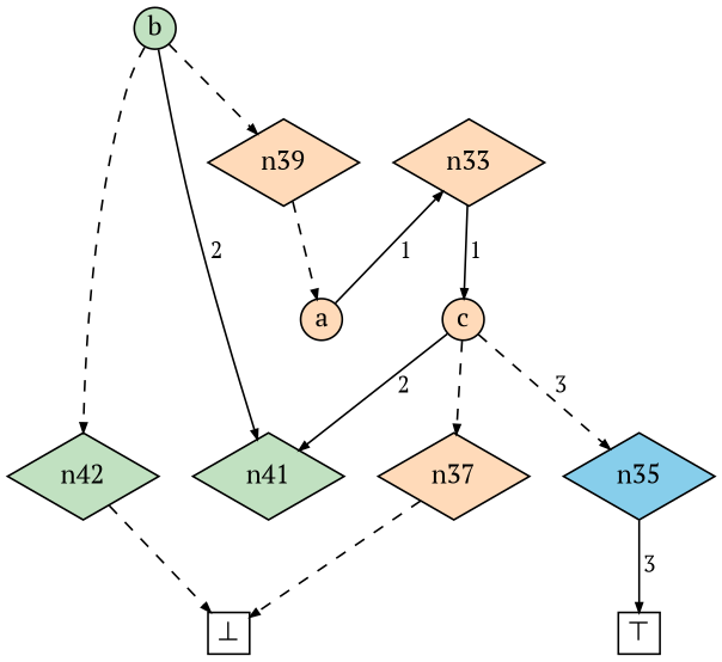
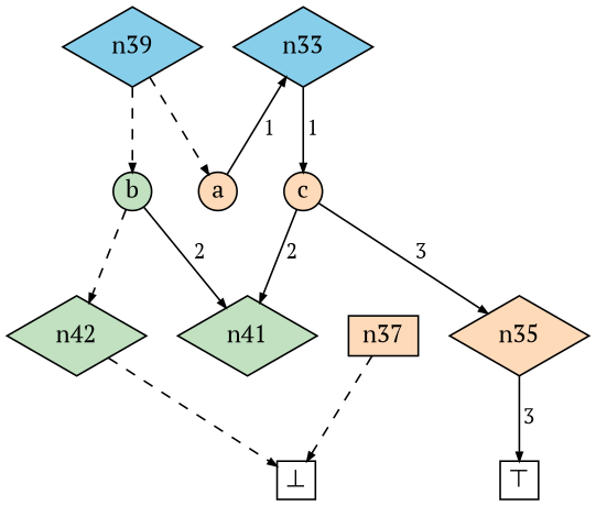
  digraph {
    fontname="PT Serif"
    node [fillcolor=peachpuff fontname="PT Serif" shape=diamond style=filled]
    edge [arrowhead=normal arrowsize=0.5 color="#555" fontname="PT Serif"]
-   n35 [fillcolor=skyblue height=0.15 width=0.15]
-   n37 [height=0.15 width=0.15]
+   n35 [height=0.15 width=0.15]
+   n37 [height=0.15 shape=box width=0.15]
    n41 [fillcolor="#C1E1C1" height=0.15 width=0.15]
    n42 [fillcolor="#C1E1C1" height=0.15 width=0.15]
    n32 [fixedsize=true label=a shape=circle width=0.3]
-   n33 [height=0.15 width=0.15]
-   n39 [height=0.15 width=0.15]
+   n33 [fillcolor=skyblue height=0.15 width=0.15]
+   n39 [fillcolor=skyblue height=0.15 width=0.15]
    n40 [fillcolor="#C1E1C1" fixedsize=true label=b shape=circle width=0.3]
    n34 [fixedsize=true label=c shape=circle width=0.3]
    n36 [fixedsize=true height=0.3 label="⊤" shape=box width=0.3 fillcolor="" style=""]
    n38 [fixedsize=true height=0.3 label="⊥" shape=box width=0.3 fillcolor="" style=""]
    subgraph sub_1 {
      rank=same
      n35
      n37
    }
    subgraph sub_2 {
      rank=same
      n40
    }
    subgraph sub_3 {
      rank=same
      n41
      n42
    }
    subgraph sub_4 {
      rank=same
      n32
    }
    subgraph sub_5 {
      rank=same
      n33
      n39
    }
    subgraph sub_6 {
      rank=same
      n34
    }
    n35 -> n36 [fontcolor=black fontsize=12 label=" 3 " labelangle=-30]
    n37 -> n38 [style=dashed]
    n42 -> n38 [style=dashed]
    n32 -> n33 [fontcolor=black fontsize=12 label=" 1 " labelangle=-30]
    n33 -> n34 [fontcolor=black fontsize=12 label=" 1 " labelangle=-30]
    n39 -> n32 [style=dashed]
-   n40 -> n39 [style=dashed]
+   n39 -> n40 [style=dashed]
    n40 -> n41 [fontcolor=black fontsize=12 label=" 2 " labelangle=-30]
    n40 -> n42 [style=dashed]
-   n34 -> n35 [fontcolor=black fontsize=12 label=" 3 " labelangle=-30 style=dashed]
-   n34 -> n37 [style=dashed]
+   n34 -> n35 [fontcolor=black fontsize=12 label=" 3 " labelangle=-30]
    n34 -> n41 [fontcolor=black fontsize=12 label=" 2 " labelangle=-30]
  }
